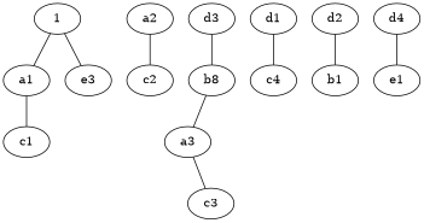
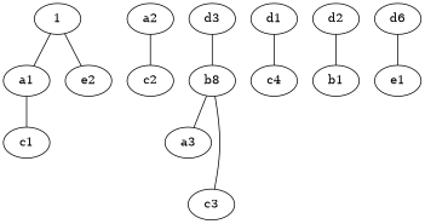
  graph {
    1
    a1
-   e2 [label=e3]
+   e2
    c1
    a2
    c2
    n7 [label=b8]
    a3
    c3
    d1
    c4
    d2
    b1
    d3
-   d4
+   d4 [label=d6]
    e1
    1 -- a1
    1 -- e2
    a1 -- c1
    a2 -- c2
    n7 -- a3
-   a3 -- c3
+   n7 -- c3
    d1 -- c4
    d2 -- b1
    d3 -- n7
    d4 -- e1
  }
